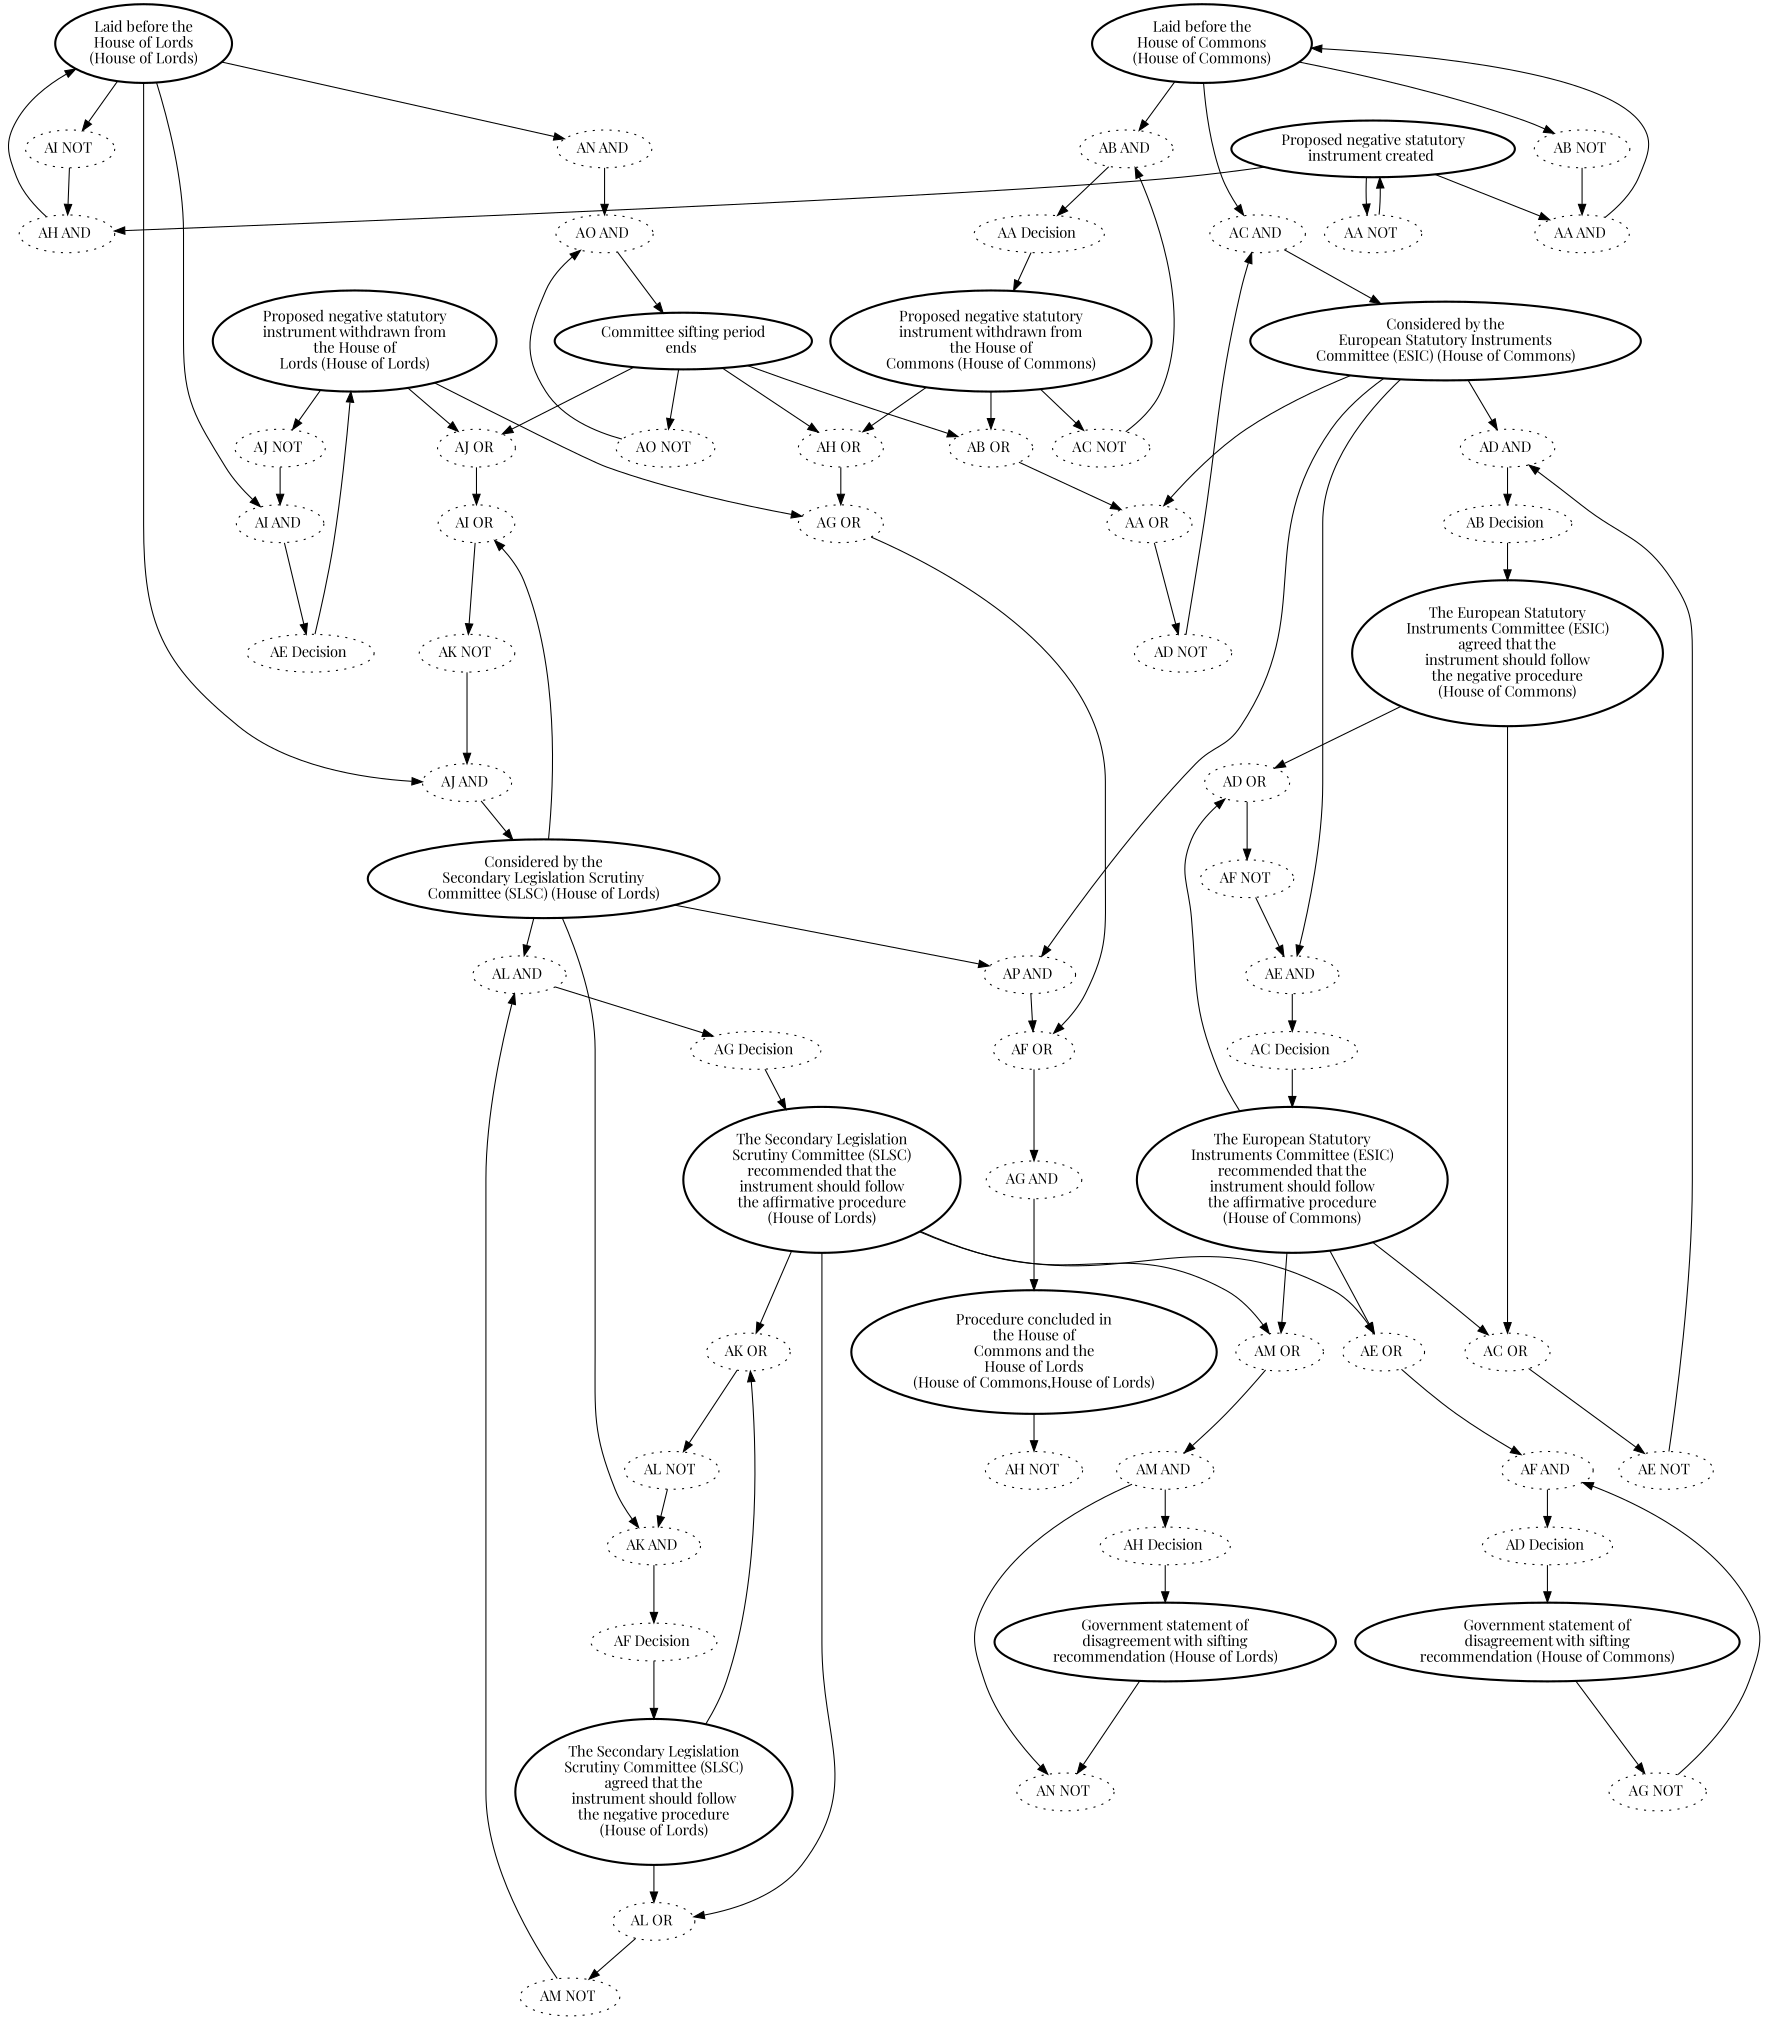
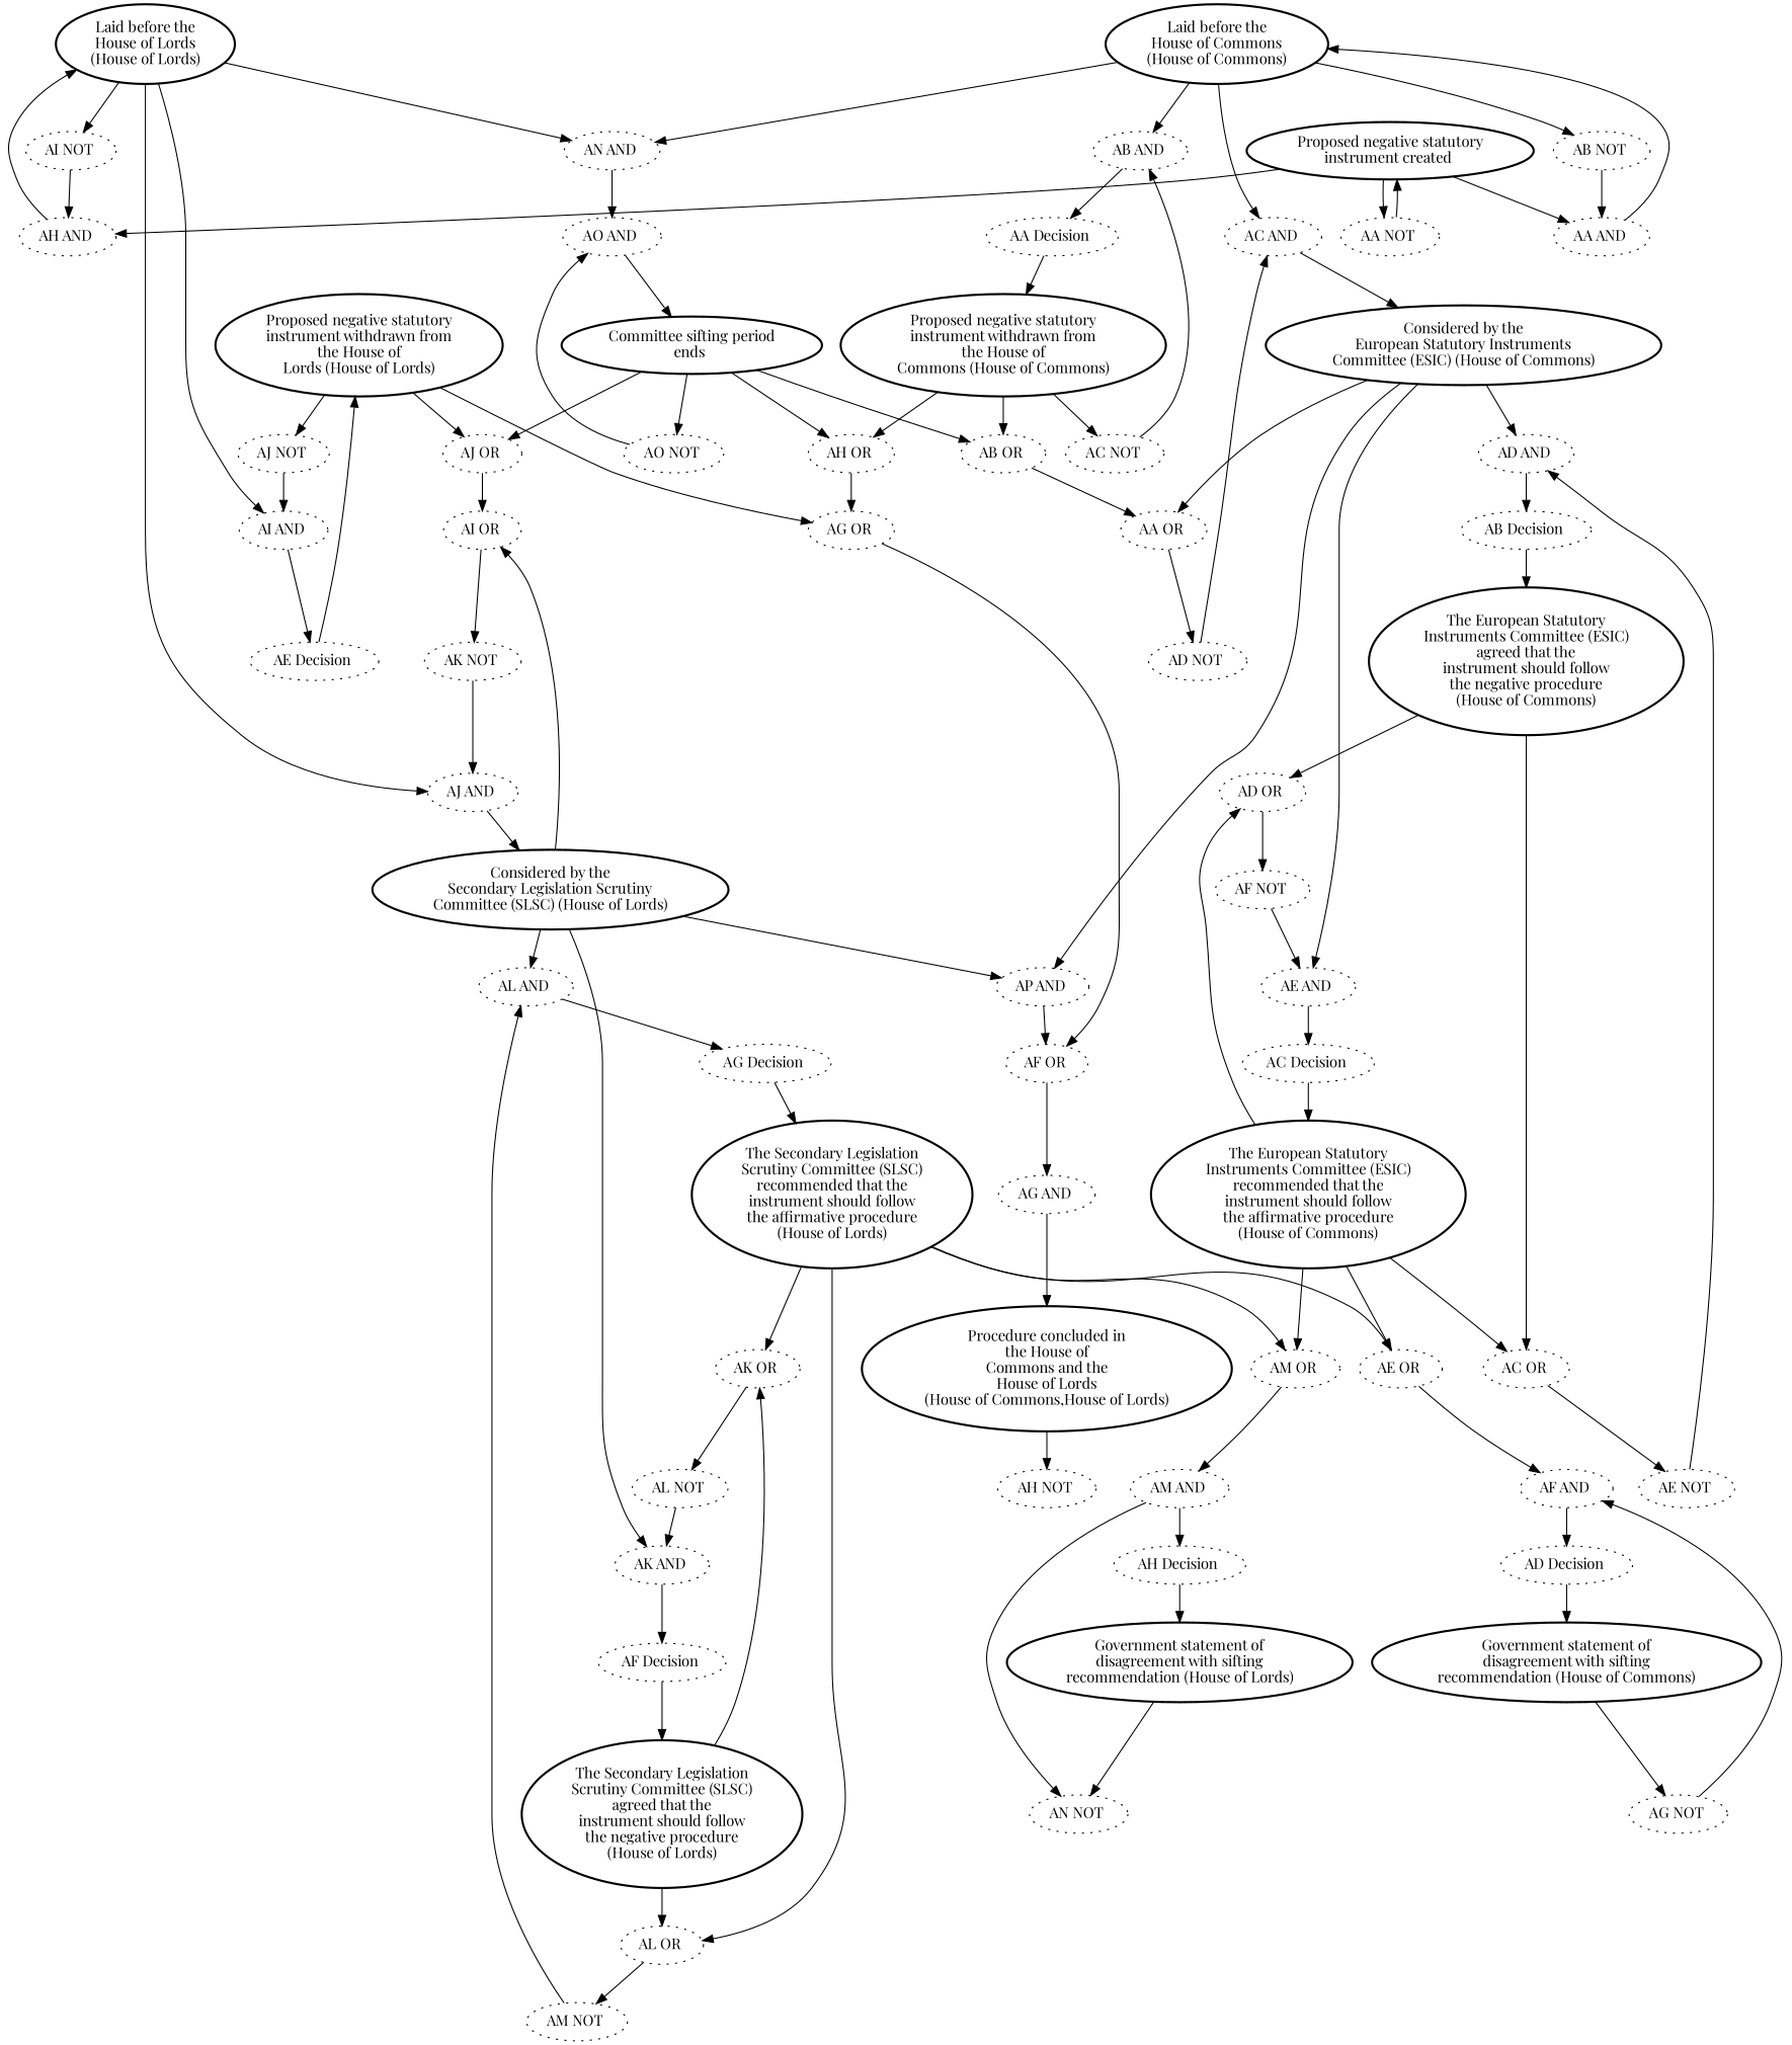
  digraph {
    fontname="Playfair Display"
    node [fontname="Playfair Display" style=dotted]
    edge [color=black fontname="Playfair Display" style=solid]
    n1 [label="Laid before the\nHouse of Commons\n(House of Commons)" style=bold]
    n2 [label="AC AND "]
    n3 [label="AN AND "]
    n4 [label="AB NOT "]
    n5 [label="AB AND "]
    n6 [label="Considered by the\nEuropean Statutory Instruments\nCommittee (ESIC) (House of Commons)" style=bold]
    n7 [label="AO AND "]
    n8 [label="AA AND "]
    n9 [label="AA Decision "]
    n10 [label="AP AND "]
    n11 [label="AA OR "]
    n12 [label="AD AND "]
    n13 [label="AE AND "]
    n14 [label="Committee sifting period\nends " style=bold]
    n15 [label="Proposed negative statutory\ninstrument withdrawn from\nthe House of\nCommons (House of Commons)" style=bold]
    n16 [label="Laid before the\nHouse of Lords\n(House of Lords)" style=bold]
    n17 [label="AI NOT "]
    n18 [label="AI AND "]
    n19 [label="AJ AND "]
    n20 [label="AH AND "]
    n21 [label="AE Decision "]
    n22 [label="Considered by the\nSecondary Legislation Scrutiny\nCommittee (SLSC) (House of Lords)" style=bold]
    n23 [label="Proposed negative statutory\ninstrument withdrawn from\nthe House of\nLords (House of Lords)" style=bold]
    n24 [label="AI OR "]
    n25 [label="AK AND "]
    n26 [label="AL AND "]
    n27 [label="AF OR "]
    n28 [label="AK NOT "]
    n29 [label="AF Decision "]
    n30 [label="AG Decision "]
    n31 [label="AG AND "]
    n32 [label="The Secondary Legislation\nScrutiny Committee (SLSC)\nagreed that the\ninstrument should follow\nthe negative procedure\n(House of Lords)" style=bold]
    n33 [label="The Secondary Legislation\nScrutiny Committee (SLSC)\nrecommended that the\ninstrument should follow\nthe affirmative procedure\n(House of Lords)" style=bold]
    n34 [label="The European Statutory\nInstruments Committee (ESIC)\nagreed that the\ninstrument should follow\nthe negative procedure\n(House of Commons)" style=bold]
    n35 [label="AD OR "]
    n36 [label="AC OR "]
    n37 [label="AF NOT "]
    n38 [label="AE NOT "]
    n39 [label="The European Statutory\nInstruments Committee (ESIC)\nrecommended that the\ninstrument should follow\nthe affirmative procedure\n(House of Commons)" style=bold]
    n40 [label="AE OR "]
    n41 [label="AM OR "]
    n42 [label="AF AND "]
    n43 [label="AM AND "]
    n44 [label="AD Decision "]
    n45 [label="AN NOT "]
    n46 [label="AH Decision "]
    n47 [label="AB OR "]
    n48 [label="AH OR "]
    n49 [label="AO NOT "]
    n50 [label="AJ OR "]
    n51 [label="AG OR "]
    n52 [label="AD NOT "]
    n53 [label="AK OR "]
    n54 [label="AL OR "]
    n55 [label="AL NOT "]
    n56 [label="AM NOT "]
    n57 [label="AB Decision "]
    n58 [label="AC Decision "]
    n59 [label="Proposed negative statutory\ninstrument created " style=bold]
    n60 [label="AA NOT "]
    n61 [label="AJ NOT "]
    n62 [label="AC NOT "]
    n63 [label="Procedure concluded in\nthe House of\nCommons and the\nHouse of Lords\n(House of Commons,House of Lords)" style=bold]
    n64 [label="AH NOT "]
    n65 [label="Government statement of\ndisagreement with sifting\nrecommendation (House of Commons)" style=bold]
    n66 [label="AG NOT "]
    n67 [label="Government statement of\ndisagreement with sifting\nrecommendation (House of Lords)" style=bold]
    n1 -> n2
+   n1 -> n3
    n1 -> n4
    n1 -> n5
    n2 -> n6
    n3 -> n7
    n4 -> n8
    n5 -> n9
    n6 -> n10
    n6 -> n11
    n6 -> n12
    n6 -> n13
    n7 -> n14
    n8 -> n1
    n9 -> n15
    n10 -> n27
    n11 -> n52
    n12 -> n57
    n13 -> n58
    n14 -> n47
    n14 -> n48
    n14 -> n49
    n14 -> n50
    n15 -> n47
    n15 -> n48
    n15 -> n62
    n16 -> n3
    n16 -> n17
    n16 -> n18
    n16 -> n19
    n17 -> n20
    n18 -> n21
    n19 -> n22
    n20 -> n16
    n21 -> n23
    n22 -> n10
    n22 -> n24
    n22 -> n25
    n22 -> n26
    n23 -> n50
    n23 -> n51
    n23 -> n61
    n24 -> n28
    n25 -> n29
    n26 -> n30
    n27 -> n31
    n28 -> n19
    n29 -> n32
    n30 -> n33
    n31 -> n63
    n32 -> n53
    n32 -> n54
    n33 -> n40
    n33 -> n41
    n33 -> n53
    n33 -> n54
    n34 -> n35
    n34 -> n36
    n35 -> n37
    n36 -> n38
    n37 -> n13
    n38 -> n12
    n39 -> n35
    n39 -> n36
    n39 -> n40
    n39 -> n41
    n40 -> n42
    n41 -> n43
    n42 -> n44
    n43 -> n45
    n43 -> n46
    n44 -> n65
    n46 -> n67
    n47 -> n11
    n48 -> n51
    n49 -> n7
    n50 -> n24
    n51 -> n27
    n52 -> n2
    n53 -> n55
    n54 -> n56
    n55 -> n25
    n56 -> n26
    n57 -> n34
    n58 -> n39
    n59 -> n8
    n59 -> n20
    n59 -> n60
    n60 -> n59
    n61 -> n18
    n62 -> n5
    n63 -> n64
    n65 -> n66
    n66 -> n42
    n67 -> n45
  }
